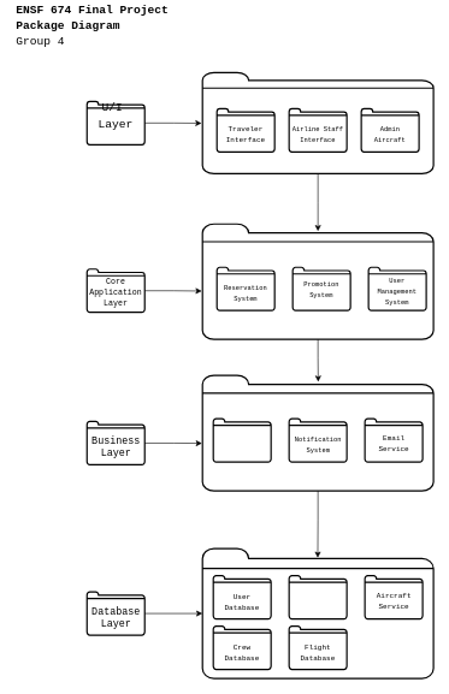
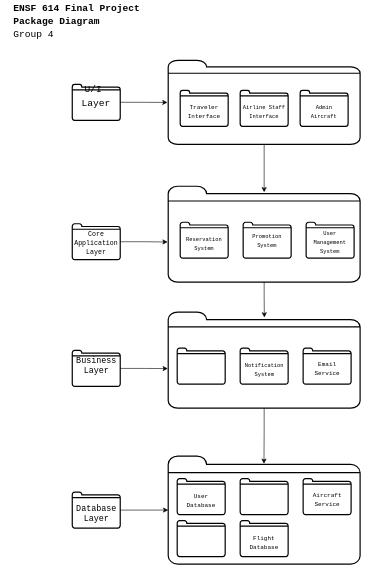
  <mxCell id="0" />
  <mxCell id="1" parent="0" />
  <mxCell id="2" value="" style="html=1;verticalLabelPosition=bottom;align=center;labelBackgroundColor=#ffffff;verticalAlign=top;strokeWidth=2;strokeColor=#000000;shadow=0;dashed=0;shape=mxgraph.ios7.icons.folder;" vertex="1" parent="1"><mxGeometry x="120" y="820" width="80" height="60" as="geometry" /></mxCell>
  <mxCell id="3" value="" style="html=1;verticalLabelPosition=bottom;align=center;labelBackgroundColor=#ffffff;verticalAlign=top;strokeWidth=2;strokeColor=#000000;shadow=0;dashed=0;shape=mxgraph.ios7.icons.folder;" vertex="1" parent="1"><mxGeometry x="120" y="583.75" width="80" height="60" as="geometry" /></mxCell>
  <mxCell id="4" value="" style="html=1;verticalLabelPosition=bottom;align=center;labelBackgroundColor=#ffffff;verticalAlign=top;strokeWidth=2;strokeColor=#000000;shadow=0;dashed=0;shape=mxgraph.ios7.icons.folder;" vertex="1" parent="1"><mxGeometry x="120" y="372.5" width="80" height="60" as="geometry" /></mxCell>
  <mxCell id="5" value="" style="html=1;verticalLabelPosition=bottom;align=center;labelBackgroundColor=#ffffff;verticalAlign=top;strokeWidth=2;strokeColor=#000000;shadow=0;dashed=0;shape=mxgraph.ios7.icons.folder;" vertex="1" parent="1"><mxGeometry x="280" y="760" width="320" height="180" as="geometry" /></mxCell>
  <mxCell id="6" value="" style="html=1;verticalLabelPosition=bottom;align=center;labelBackgroundColor=#ffffff;verticalAlign=top;strokeWidth=2;strokeColor=#000000;shadow=0;dashed=0;shape=mxgraph.ios7.icons.folder;" vertex="1" parent="1"><mxGeometry x="295" y="867.5" width="80" height="60" as="geometry" /></mxCell>
  <mxCell id="7" value="" style="html=1;verticalLabelPosition=bottom;align=center;labelBackgroundColor=#ffffff;verticalAlign=top;strokeWidth=2;strokeColor=#000000;shadow=0;dashed=0;shape=mxgraph.ios7.icons.folder;" vertex="1" parent="1"><mxGeometry x="280" y="310" width="320" height="160" as="geometry" /></mxCell>
  <mxCell id="8" value="" style="html=1;verticalLabelPosition=bottom;align=center;labelBackgroundColor=#ffffff;verticalAlign=top;strokeWidth=2;strokeColor=#000000;shadow=0;dashed=0;shape=mxgraph.ios7.icons.folder;" vertex="1" parent="1"><mxGeometry x="280" y="100" width="320" height="140" as="geometry" /></mxCell>
  <mxCell id="9" value="" style="html=1;verticalLabelPosition=bottom;align=center;labelBackgroundColor=#ffffff;verticalAlign=top;strokeWidth=2;strokeColor=#000000;shadow=0;dashed=0;shape=mxgraph.ios7.icons.folder;" vertex="1" parent="1"><mxGeometry x="120" y="140" width="80" height="60" as="geometry" /></mxCell>
- <mxCell id="10" value="&lt;div style=&quot;font-size: 16px;&quot;&gt;&lt;span style=&quot;background-color: initial;&quot;&gt;&lt;b style=&quot;&quot;&gt;&lt;font face=&quot;Courier New&quot; style=&quot;font-size: 16px;&quot;&gt;ENSF 674 Final Project&lt;/font&gt;&lt;/b&gt;&lt;/span&gt;&lt;/div&gt;&lt;div style=&quot;font-size: 16px;&quot;&gt;&lt;span style=&quot;background-color: initial;&quot;&gt;&lt;b&gt;&lt;font face=&quot;Courier New&quot; style=&quot;font-size: 16px;&quot;&gt;Package Diagram&lt;/font&gt;&lt;/b&gt;&lt;/span&gt;&lt;/div&gt;&lt;div style=&quot;font-size: 16px;&quot;&gt;&lt;span style=&quot;background-color: initial;&quot;&gt;&lt;font face=&quot;Courier New&quot; style=&quot;font-size: 16px;&quot;&gt;Group 4&lt;/font&gt;&lt;/span&gt;&lt;/div&gt;" style="text;html=1;strokeColor=none;fillColor=none;align=left;verticalAlign=middle;whiteSpace=wrap;rounded=0;" vertex="1" parent="1"><mxGeometry x="20" y="20" width="310" height="30" as="geometry" /></mxCell>
+ <mxCell id="10" value="&lt;div style=&quot;font-size: 16px;&quot;&gt;&lt;span style=&quot;background-color: initial;&quot;&gt;&lt;b style=&quot;&quot;&gt;&lt;font face=&quot;Courier New&quot; style=&quot;font-size: 16px;&quot;&gt;ENSF 614 Final Project&lt;/font&gt;&lt;/b&gt;&lt;/span&gt;&lt;/div&gt;&lt;div style=&quot;font-size: 16px;&quot;&gt;&lt;span style=&quot;background-color: initial;&quot;&gt;&lt;b&gt;&lt;font face=&quot;Courier New&quot; style=&quot;font-size: 16px;&quot;&gt;Package Diagram&lt;/font&gt;&lt;/b&gt;&lt;/span&gt;&lt;/div&gt;&lt;div style=&quot;font-size: 16px;&quot;&gt;&lt;span style=&quot;background-color: initial;&quot;&gt;&lt;font face=&quot;Courier New&quot; style=&quot;font-size: 16px;&quot;&gt;Group 4&lt;/font&gt;&lt;/span&gt;&lt;/div&gt;" style="text;html=1;strokeColor=none;fillColor=none;align=left;verticalAlign=middle;whiteSpace=wrap;rounded=0;" vertex="1" parent="1"><mxGeometry x="20" y="20" width="310" height="30" as="geometry" /></mxCell>
  <mxCell id="11" value="" style="html=1;verticalLabelPosition=bottom;align=center;labelBackgroundColor=#ffffff;verticalAlign=top;strokeWidth=2;strokeColor=#000000;shadow=0;dashed=0;shape=mxgraph.ios7.icons.folder;" vertex="1" parent="1"><mxGeometry x="300" y="370" width="80" height="60" as="geometry" /></mxCell>
  <mxCell id="12" value="" style="html=1;verticalLabelPosition=bottom;align=center;labelBackgroundColor=#ffffff;verticalAlign=top;strokeWidth=2;strokeColor=#000000;shadow=0;dashed=0;shape=mxgraph.ios7.icons.folder;" vertex="1" parent="1"><mxGeometry x="405" y="370" width="80" height="60" as="geometry" /></mxCell>
  <mxCell id="13" value="" style="html=1;verticalLabelPosition=bottom;align=center;labelBackgroundColor=#ffffff;verticalAlign=top;strokeWidth=2;strokeColor=#000000;shadow=0;dashed=0;shape=mxgraph.ios7.icons.folder;" vertex="1" parent="1"><mxGeometry x="300" y="150" width="80" height="60" as="geometry" /></mxCell>
  <mxCell id="14" value="" style="html=1;verticalLabelPosition=bottom;align=center;labelBackgroundColor=#ffffff;verticalAlign=top;strokeWidth=2;strokeColor=#000000;shadow=0;dashed=0;shape=mxgraph.ios7.icons.folder;" vertex="1" parent="1"><mxGeometry x="400" y="150" width="80" height="60" as="geometry" /></mxCell>
  <mxCell id="15" value="" style="html=1;verticalLabelPosition=bottom;align=center;labelBackgroundColor=#ffffff;verticalAlign=top;strokeWidth=2;strokeColor=#000000;shadow=0;dashed=0;shape=mxgraph.ios7.icons.folder;" vertex="1" parent="1"><mxGeometry x="500" y="150" width="80" height="60" as="geometry" /></mxCell>
  <mxCell id="16" value="" style="html=1;verticalLabelPosition=bottom;align=center;labelBackgroundColor=#ffffff;verticalAlign=top;strokeWidth=2;strokeColor=#000000;shadow=0;dashed=0;shape=mxgraph.ios7.icons.folder;" vertex="1" parent="1"><mxGeometry x="510" y="370" width="80" height="60" as="geometry" /></mxCell>
  <mxCell id="17" value="&lt;div style=&quot;font-size: 16px;&quot;&gt;&lt;font face=&quot;Courier New&quot;&gt;U/I&amp;nbsp;&lt;/font&gt;&lt;/div&gt;&lt;div style=&quot;font-size: 16px;&quot;&gt;&lt;font face=&quot;Courier New&quot;&gt;Layer&lt;/font&gt;&lt;/div&gt;" style="text;html=1;strokeColor=none;fillColor=none;align=center;verticalAlign=middle;whiteSpace=wrap;rounded=0;" vertex="1" parent="1"><mxGeometry x="135" y="145" width="50" height="30" as="geometry" /></mxCell>
  <mxCell id="18" value="&lt;div style=&quot;&quot;&gt;&lt;font style=&quot;font-size: 10px;&quot; face=&quot;Courier New&quot;&gt;Traveler Interface&lt;/font&gt;&lt;/div&gt;" style="text;html=1;strokeColor=none;fillColor=none;align=center;verticalAlign=middle;whiteSpace=wrap;rounded=0;" vertex="1" parent="1"><mxGeometry x="295" y="150" width="90" height="70" as="geometry" /></mxCell>
  <mxCell id="19" value="&lt;div style=&quot;&quot;&gt;&lt;font style=&quot;font-size: 9px;&quot; face=&quot;Courier New&quot;&gt;Airline Staff Interface&lt;/font&gt;&lt;/div&gt;" style="text;html=1;strokeColor=none;fillColor=none;align=center;verticalAlign=middle;whiteSpace=wrap;rounded=0;" vertex="1" parent="1"><mxGeometry x="395" y="150" width="90" height="70" as="geometry" /></mxCell>
  <mxCell id="20" value="&lt;div style=&quot;&quot;&gt;&lt;font style=&quot;font-size: 9px;&quot; face=&quot;Courier New&quot;&gt;Admin&lt;/font&gt;&lt;/div&gt;&lt;div style=&quot;&quot;&gt;&lt;font style=&quot;font-size: 9px;&quot; face=&quot;Courier New&quot;&gt;Aircraft&lt;/font&gt;&lt;/div&gt;" style="text;html=1;strokeColor=none;fillColor=none;align=center;verticalAlign=middle;whiteSpace=wrap;rounded=0;" vertex="1" parent="1"><mxGeometry x="495" y="150" width="90" height="70" as="geometry" /></mxCell>
  <mxCell id="21" value="&lt;div style=&quot;&quot;&gt;&lt;font style=&quot;font-size: 9px;&quot; face=&quot;Courier New&quot;&gt;Reservation System&lt;/font&gt;&lt;/div&gt;" style="text;html=1;strokeColor=none;fillColor=none;align=center;verticalAlign=middle;whiteSpace=wrap;rounded=0;" vertex="1" parent="1"><mxGeometry x="305" y="380" width="70" height="50" as="geometry" /></mxCell>
  <mxCell id="22" value="&lt;div style=&quot;&quot;&gt;&lt;font style=&quot;font-size: 9px;&quot; face=&quot;Courier New&quot;&gt;Promotion&lt;/font&gt;&lt;/div&gt;&lt;div style=&quot;&quot;&gt;&lt;font style=&quot;font-size: 9px;&quot; face=&quot;Courier New&quot;&gt;System&lt;/font&gt;&lt;/div&gt;" style="text;html=1;strokeColor=none;fillColor=none;align=center;verticalAlign=middle;whiteSpace=wrap;rounded=0;" vertex="1" parent="1"><mxGeometry x="400" y="365" width="90" height="70" as="geometry" /></mxCell>
  <mxCell id="23" value="&lt;div style=&quot;&quot;&gt;&lt;font style=&quot;font-size: 9px;&quot; face=&quot;Courier New&quot;&gt;User&lt;/font&gt;&lt;/div&gt;&lt;div style=&quot;&quot;&gt;&lt;font style=&quot;font-size: 9px;&quot; face=&quot;Courier New&quot;&gt;Management&lt;/font&gt;&lt;/div&gt;&lt;div style=&quot;&quot;&gt;&lt;font style=&quot;font-size: 9px;&quot; face=&quot;Courier New&quot;&gt;System&lt;/font&gt;&lt;/div&gt;" style="text;html=1;strokeColor=none;fillColor=none;align=center;verticalAlign=middle;whiteSpace=wrap;rounded=0;" vertex="1" parent="1"><mxGeometry x="510" y="367.5" width="80" height="70" as="geometry" /></mxCell>
  <mxCell id="24" value="&lt;div style=&quot;&quot;&gt;&lt;font style=&quot;font-size: 11px;&quot; face=&quot;Courier New&quot;&gt;Core Application Layer&lt;/font&gt;&lt;/div&gt;" style="text;html=1;strokeColor=none;fillColor=none;align=center;verticalAlign=middle;whiteSpace=wrap;rounded=0;" vertex="1" parent="1"><mxGeometry x="115" y="390" width="90" height="30" as="geometry" /></mxCell>
- <mxCell id="25" value="&lt;div style=&quot;&quot;&gt;&lt;font style=&quot;font-size: 14px;&quot; face=&quot;Courier New&quot;&gt;Business&lt;/font&gt;&lt;/div&gt;&lt;div style=&quot;&quot;&gt;&lt;font style=&quot;font-size: 14px;&quot; face=&quot;Courier New&quot;&gt;Layer&lt;/font&gt;&lt;/div&gt;" style="text;html=1;strokeColor=none;fillColor=none;align=center;verticalAlign=middle;whiteSpace=wrap;rounded=0;" vertex="1" parent="1"><mxGeometry x="122.5" y="600" width="75" height="37.5" as="geometry" /></mxCell>
+ <mxCell id="25" value="&lt;div style=&quot;&quot;&gt;&lt;font style=&quot;font-size: 14px;&quot; face=&quot;Courier New&quot;&gt;Business&lt;/font&gt;&lt;/div&gt;&lt;div style=&quot;&quot;&gt;&lt;font style=&quot;font-size: 14px;&quot; face=&quot;Courier New&quot;&gt;Layer&lt;/font&gt;&lt;/div&gt;" style="text;html=1;strokeColor=none;fillColor=none;align=center;verticalAlign=middle;whiteSpace=wrap;rounded=0;" vertex="1" parent="1"><mxGeometry x="122.5" y="590" width="75" height="37.5" as="geometry" /></mxCell>
  <mxCell id="26" value="" style="html=1;verticalLabelPosition=bottom;align=center;labelBackgroundColor=#ffffff;verticalAlign=top;strokeWidth=2;strokeColor=#000000;shadow=0;dashed=0;shape=mxgraph.ios7.icons.folder;" vertex="1" parent="1"><mxGeometry x="280" y="520" width="320" height="160" as="geometry" /></mxCell>
  <mxCell id="27" value="" style="html=1;verticalLabelPosition=bottom;align=center;labelBackgroundColor=#ffffff;verticalAlign=top;strokeWidth=2;strokeColor=#000000;shadow=0;dashed=0;shape=mxgraph.ios7.icons.folder;" vertex="1" parent="1"><mxGeometry x="295" y="580" width="80" height="60" as="geometry" /></mxCell>
  <mxCell id="28" value="" style="html=1;verticalLabelPosition=bottom;align=center;labelBackgroundColor=#ffffff;verticalAlign=top;strokeWidth=2;strokeColor=#000000;shadow=0;dashed=0;shape=mxgraph.ios7.icons.folder;" vertex="1" parent="1"><mxGeometry x="400" y="580" width="80" height="60" as="geometry" /></mxCell>
  <mxCell id="29" value="" style="html=1;verticalLabelPosition=bottom;align=center;labelBackgroundColor=#ffffff;verticalAlign=top;strokeWidth=2;strokeColor=#000000;shadow=0;dashed=0;shape=mxgraph.ios7.icons.folder;" vertex="1" parent="1"><mxGeometry x="505" y="580" width="80" height="60" as="geometry" /></mxCell>
  <mxCell id="30" value="&lt;div style=&quot;&quot;&gt;&lt;span style=&quot;font-size: 9px; font-family: &amp;quot;Courier New&amp;quot;; background-color: initial;&quot;&gt;Notification&lt;/span&gt;&lt;/div&gt;&lt;div style=&quot;&quot;&gt;&lt;span style=&quot;font-size: 9px; font-family: &amp;quot;Courier New&amp;quot;; background-color: initial;&quot;&gt;System&lt;/span&gt;&lt;br&gt;&lt;/div&gt;" style="text;html=1;strokeColor=none;fillColor=none;align=center;verticalAlign=middle;whiteSpace=wrap;rounded=0;" vertex="1" parent="1"><mxGeometry x="407.5" y="587.5" width="65" height="55" as="geometry" /></mxCell>
  <mxCell id="31" value="&lt;div style=&quot;&quot;&gt;&lt;font size=&quot;1&quot; face=&quot;Courier New&quot;&gt;Email&lt;/font&gt;&lt;/div&gt;&lt;div style=&quot;&quot;&gt;&lt;font size=&quot;1&quot; face=&quot;Courier New&quot;&gt;Service&lt;/font&gt;&lt;/div&gt;" style="text;html=1;strokeColor=none;fillColor=none;align=center;verticalAlign=middle;whiteSpace=wrap;rounded=0;" vertex="1" parent="1"><mxGeometry x="517.5" y="590" width="55" height="47.5" as="geometry" /></mxCell>
  <mxCell id="32" value="&lt;div style=&quot;&quot;&gt;&lt;font face=&quot;Courier New&quot;&gt;&lt;span style=&quot;font-size: 14px;&quot;&gt;Database&lt;/span&gt;&lt;/font&gt;&lt;/div&gt;&lt;div style=&quot;&quot;&gt;&lt;font face=&quot;Courier New&quot;&gt;&lt;span style=&quot;font-size: 14px;&quot;&gt;Layer&lt;/span&gt;&lt;/font&gt;&lt;/div&gt;" style="text;html=1;strokeColor=none;fillColor=none;align=center;verticalAlign=middle;whiteSpace=wrap;rounded=0;" vertex="1" parent="1"><mxGeometry x="127.5" y="832.5" width="65" height="47.5" as="geometry" /></mxCell>
  <mxCell id="33" value="" style="html=1;verticalLabelPosition=bottom;align=center;labelBackgroundColor=#ffffff;verticalAlign=top;strokeWidth=2;strokeColor=#000000;shadow=0;dashed=0;shape=mxgraph.ios7.icons.folder;" vertex="1" parent="1"><mxGeometry x="295" y="797.5" width="80" height="60" as="geometry" /></mxCell>
  <mxCell id="34" value="" style="html=1;verticalLabelPosition=bottom;align=center;labelBackgroundColor=#ffffff;verticalAlign=top;strokeWidth=2;strokeColor=#000000;shadow=0;dashed=0;shape=mxgraph.ios7.icons.folder;" vertex="1" parent="1"><mxGeometry x="400" y="797.5" width="80" height="60" as="geometry" /></mxCell>
  <mxCell id="35" value="" style="html=1;verticalLabelPosition=bottom;align=center;labelBackgroundColor=#ffffff;verticalAlign=top;strokeWidth=2;strokeColor=#000000;shadow=0;dashed=0;shape=mxgraph.ios7.icons.folder;" vertex="1" parent="1"><mxGeometry x="505" y="797.5" width="80" height="60" as="geometry" /></mxCell>
  <mxCell id="36" value="&lt;div style=&quot;&quot;&gt;&lt;font size=&quot;1&quot; face=&quot;Courier New&quot;&gt;User&lt;/font&gt;&lt;/div&gt;&lt;div style=&quot;&quot;&gt;&lt;font size=&quot;1&quot; face=&quot;Courier New&quot;&gt;Database&lt;/font&gt;&lt;/div&gt;" style="text;html=1;strokeColor=none;fillColor=none;align=center;verticalAlign=middle;whiteSpace=wrap;rounded=0;" vertex="1" parent="1"><mxGeometry x="300" y="807.5" width="70" height="50" as="geometry" /></mxCell>
  <mxCell id="37" value="&lt;div style=&quot;&quot;&gt;&lt;font size=&quot;1&quot; face=&quot;Courier New&quot;&gt;Aircraft Service&lt;/font&gt;&lt;/div&gt;" style="text;html=1;strokeColor=none;fillColor=none;align=center;verticalAlign=middle;whiteSpace=wrap;rounded=0;" vertex="1" parent="1"><mxGeometry x="517.5" y="807.5" width="55" height="47.5" as="geometry" /></mxCell>
- <mxCell id="38" value="&lt;div style=&quot;&quot;&gt;&lt;font size=&quot;1&quot; face=&quot;Courier New&quot;&gt;Crew&lt;/font&gt;&lt;/div&gt;&lt;div style=&quot;&quot;&gt;&lt;font size=&quot;1&quot; face=&quot;Courier New&quot;&gt;Database&lt;/font&gt;&lt;/div&gt;" style="text;html=1;strokeColor=none;fillColor=none;align=center;verticalAlign=middle;whiteSpace=wrap;rounded=0;" vertex="1" parent="1"><mxGeometry x="300" y="877.5" width="70" height="50" as="geometry" /></mxCell>
  <mxCell id="39" value="" style="html=1;verticalLabelPosition=bottom;align=center;labelBackgroundColor=#ffffff;verticalAlign=top;strokeWidth=2;strokeColor=#000000;shadow=0;dashed=0;shape=mxgraph.ios7.icons.folder;" vertex="1" parent="1"><mxGeometry x="400" y="867.5" width="80" height="60" as="geometry" /></mxCell>
  <mxCell id="40" value="&lt;div style=&quot;&quot;&gt;&lt;font size=&quot;1&quot; face=&quot;Courier New&quot;&gt;Flight&lt;/font&gt;&lt;/div&gt;&lt;div style=&quot;&quot;&gt;&lt;font size=&quot;1&quot; face=&quot;Courier New&quot;&gt;Database&lt;/font&gt;&lt;/div&gt;" style="text;html=1;strokeColor=none;fillColor=none;align=center;verticalAlign=middle;whiteSpace=wrap;rounded=0;" vertex="1" parent="1"><mxGeometry x="405" y="877.5" width="70" height="50" as="geometry" /></mxCell>
  <mxCell id="41" style="edgeStyle=orthogonalEdgeStyle;rounded=0;orthogonalLoop=1;jettySize=auto;html=1;entryX=-0.004;entryY=0.502;entryDx=0;entryDy=0;entryPerimeter=0;" edge="1" parent="1" source="9" target="8"><mxGeometry relative="1" as="geometry" /></mxCell>
  <mxCell id="42" style="edgeStyle=orthogonalEdgeStyle;rounded=0;orthogonalLoop=1;jettySize=auto;html=1;entryX=-0.003;entryY=0.581;entryDx=0;entryDy=0;entryPerimeter=0;" edge="1" parent="1" source="4" target="7"><mxGeometry relative="1" as="geometry" /></mxCell>
  <mxCell id="43" style="edgeStyle=orthogonalEdgeStyle;rounded=0;orthogonalLoop=1;jettySize=auto;html=1;entryX=-0.002;entryY=0.588;entryDx=0;entryDy=0;entryPerimeter=0;" edge="1" parent="1" source="3" target="26"><mxGeometry relative="1" as="geometry" /></mxCell>
  <mxCell id="44" style="edgeStyle=orthogonalEdgeStyle;rounded=0;orthogonalLoop=1;jettySize=auto;html=1;entryX=0;entryY=0.5;entryDx=0;entryDy=0;entryPerimeter=0;" edge="1" parent="1" source="2" target="5"><mxGeometry relative="1" as="geometry" /></mxCell>
  <mxCell id="45" style="edgeStyle=orthogonalEdgeStyle;rounded=0;orthogonalLoop=1;jettySize=auto;html=1;" edge="1" parent="1" source="8"><mxGeometry relative="1" as="geometry"><mxPoint x="440" y="320" as="targetPoint" /></mxGeometry></mxCell>
  <mxCell id="46" style="edgeStyle=orthogonalEdgeStyle;rounded=0;orthogonalLoop=1;jettySize=auto;html=1;entryX=0.501;entryY=0.055;entryDx=0;entryDy=0;entryPerimeter=0;" edge="1" parent="1" source="7" target="26"><mxGeometry relative="1" as="geometry" /></mxCell>
  <mxCell id="47" style="edgeStyle=orthogonalEdgeStyle;rounded=0;orthogonalLoop=1;jettySize=auto;html=1;entryX=0.499;entryY=0.071;entryDx=0;entryDy=0;entryPerimeter=0;" edge="1" parent="1" source="26" target="5"><mxGeometry relative="1" as="geometry" /></mxCell>
